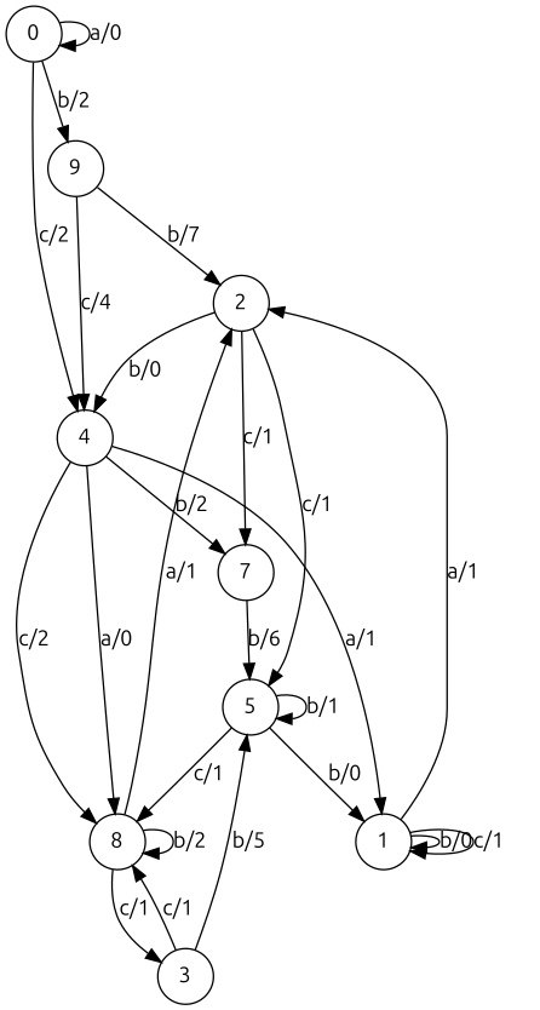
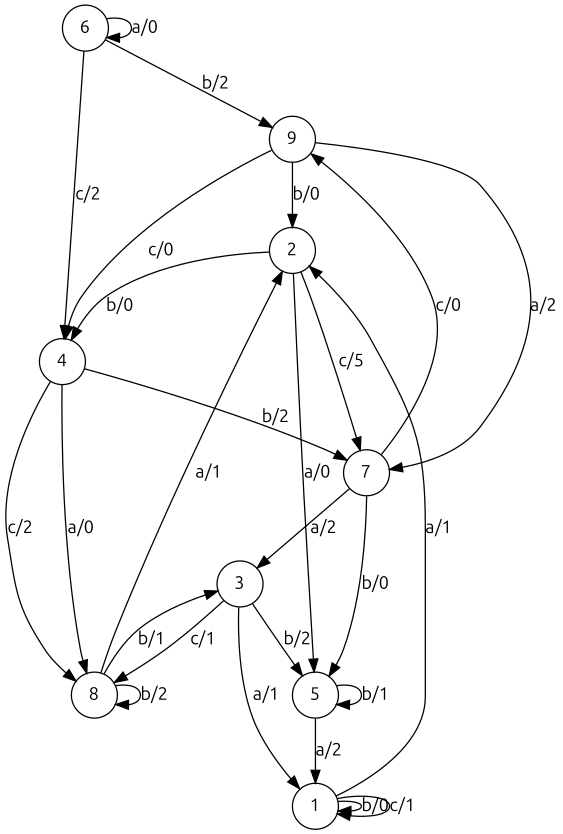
  digraph {
    fontname=Ubuntu
    node [fontname=Ubuntu shape=circle]
    edge [fontname=Ubuntu]
    n1 [label=9]
    n2 [label=2]
    n3 [label=4]
    n4 [label=7]
    n5 [label=5]
    n6 [label=8]
    n7 [label=3]
    n8 [label=1]
-   n9 [label=0]
-   n1 -> n2 [label="b/7"]
-   n1 -> n3 [label="c/4"]
+   n9 [label=6]
+   n1 -> n2 [label="b/0"]
+   n1 -> n3 [label="c/0"]
+   n1 -> n4 [label="a/2"]
    n2 -> n3 [label="b/0"]
-   n2 -> n4 [label="c/1"]
-   n2 -> n5 [label="c/1"]
+   n2 -> n4 [label="c/5"]
+   n2 -> n5 [label="a/0"]
    n3 -> n4 [label="b/2"]
    n3 -> n6 [label="c/2"]
    n3 -> n6 [label="a/0"]
-   n4 -> n5 [label="b/6"]
+   n4 -> n1 [label="c/0"]
+   n4 -> n5 [label="b/0"]
+   n4 -> n7 [label="a/2"]
    n5 -> n5 [label="b/1"]
-   n5 -> n6 [label="c/1"]
-   n5 -> n8 [label="b/0"]
+   n5 -> n8 [label="a/2"]
    n6 -> n2 [label="a/1"]
    n6 -> n6 [label="b/2"]
-   n6 -> n7 [label="c/1"]
-   n7 -> n5 [label="b/5"]
+   n6 -> n7 [label="b/1"]
+   n7 -> n5 [label="b/2"]
    n7 -> n6 [label="c/1"]
-   n3 -> n8 [label="a/1"]
+   n7 -> n8 [label="a/1"]
    n8 -> n2 [label="a/1"]
    n8 -> n8 [label="b/0"]
    n8 -> n8 [label="c/1"]
    n9 -> n1 [label="b/2"]
    n9 -> n3 [label="c/2"]
    n9 -> n9 [label="a/0"]
  }
